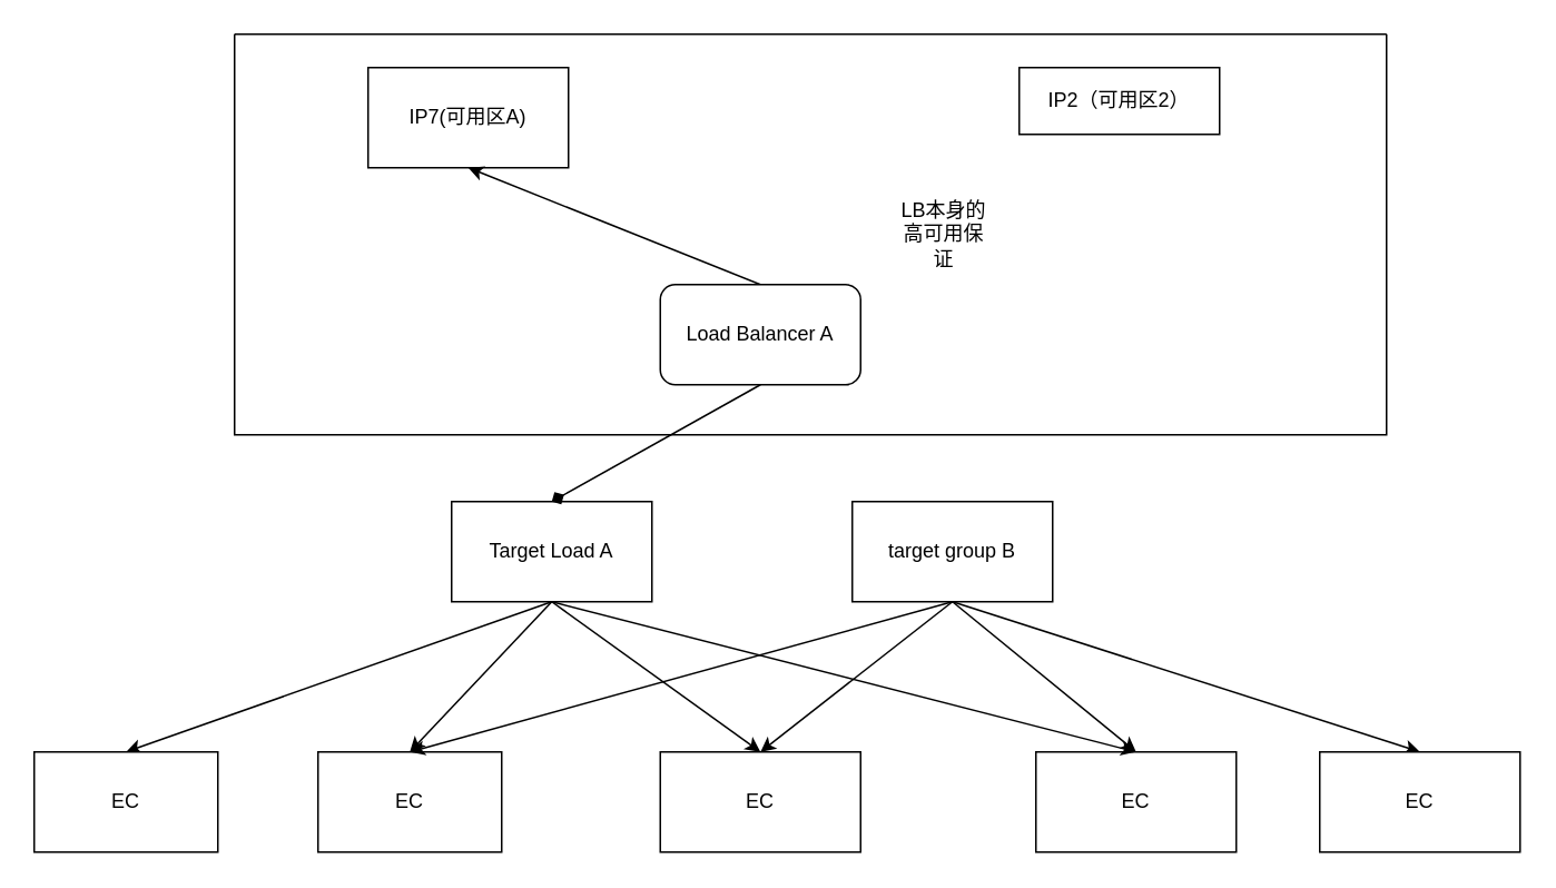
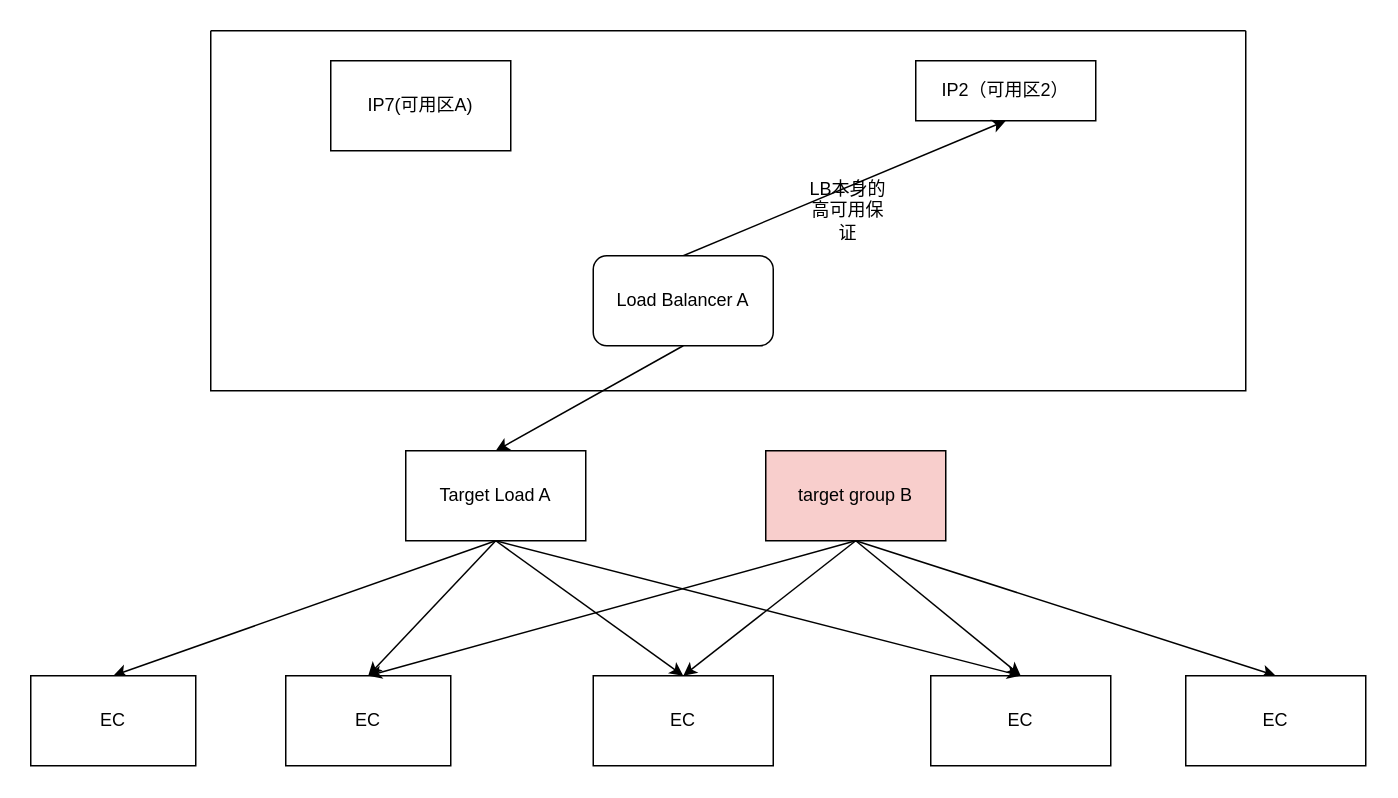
  <mxCell id="0" />
  <mxCell id="1" parent="0" />
  <mxCell id="2" value="" style="swimlane;startSize=0;" vertex="1" parent="1"><mxGeometry x="140" y="20" width="690" height="240" as="geometry" /></mxCell>
  <mxCell id="3" value="IP2（可用区2）" style="rounded=0;whiteSpace=wrap;html=1;" vertex="1" parent="2"><mxGeometry x="470" y="20" width="120" height="40" as="geometry" /></mxCell>
  <mxCell id="4" value="IP7(可用区A)" style="rounded=0;whiteSpace=wrap;html=1;" vertex="1" parent="2"><mxGeometry x="80" y="20" width="120" height="60" as="geometry" /></mxCell>
  <mxCell id="5" value="LB本身的高可用保证" style="text;html=1;strokeColor=none;fillColor=none;align=center;verticalAlign=middle;whiteSpace=wrap;rounded=0;" vertex="1" parent="2"><mxGeometry x="395" y="105" width="60" height="30" as="geometry" /></mxCell>
  <mxCell id="6" value="EC" style="rounded=0;whiteSpace=wrap;html=1;" vertex="1" parent="1"><mxGeometry x="190" y="450" width="110" height="60" as="geometry" /></mxCell>
  <mxCell id="7" value="EC" style="rounded=0;whiteSpace=wrap;html=1;" vertex="1" parent="1"><mxGeometry x="395" y="450" width="120" height="60" as="geometry" /></mxCell>
  <mxCell id="8" value="EC" style="rounded=0;whiteSpace=wrap;html=1;" vertex="1" parent="1"><mxGeometry x="620" y="450" width="120" height="60" as="geometry" /></mxCell>
  <mxCell id="9" style="rounded=0;orthogonalLoop=1;jettySize=auto;html=1;entryX=0.5;entryY=0;entryDx=0;entryDy=0;" edge="1" parent="1" target="6"><mxGeometry relative="1" as="geometry"><mxPoint x="330" y="360" as="sourcePoint" /></mxGeometry></mxCell>
  <mxCell id="10" style="edgeStyle=none;rounded=0;orthogonalLoop=1;jettySize=auto;html=1;entryX=0.5;entryY=0;entryDx=0;entryDy=0;exitX=0.5;exitY=1;exitDx=0;exitDy=0;" edge="1" parent="1" source="13" target="7"><mxGeometry relative="1" as="geometry" /></mxCell>
  <mxCell id="11" style="edgeStyle=none;rounded=0;orthogonalLoop=1;jettySize=auto;html=1;entryX=0.5;entryY=0;entryDx=0;entryDy=0;exitX=0.5;exitY=1;exitDx=0;exitDy=0;" edge="1" parent="1" source="13" target="8"><mxGeometry relative="1" as="geometry" /></mxCell>
  <mxCell id="12" style="edgeStyle=none;rounded=0;orthogonalLoop=1;jettySize=auto;html=1;entryX=0.5;entryY=0;entryDx=0;entryDy=0;exitX=0.5;exitY=1;exitDx=0;exitDy=0;" edge="1" parent="1" source="13" target="24"><mxGeometry relative="1" as="geometry" /></mxCell>
  <mxCell id="13" value="Target Load A" style="rounded=0;whiteSpace=wrap;html=1;" vertex="1" parent="1"><mxGeometry x="270" y="300" width="120" height="60" as="geometry" /></mxCell>
  <mxCell id="14" style="edgeStyle=none;rounded=0;orthogonalLoop=1;jettySize=auto;html=1;entryX=0.5;entryY=0;entryDx=0;entryDy=0;exitX=0.5;exitY=1;exitDx=0;exitDy=0;" edge="1" parent="1" source="18" target="6"><mxGeometry relative="1" as="geometry" /></mxCell>
  <mxCell id="15" style="edgeStyle=none;rounded=0;orthogonalLoop=1;jettySize=auto;html=1;entryX=0.5;entryY=0;entryDx=0;entryDy=0;exitX=0.5;exitY=1;exitDx=0;exitDy=0;" edge="1" parent="1" source="18" target="7"><mxGeometry relative="1" as="geometry" /></mxCell>
  <mxCell id="16" style="edgeStyle=none;rounded=0;orthogonalLoop=1;jettySize=auto;html=1;entryX=0.5;entryY=0;entryDx=0;entryDy=0;exitX=0.5;exitY=1;exitDx=0;exitDy=0;" edge="1" parent="1" source="18" target="8"><mxGeometry relative="1" as="geometry" /></mxCell>
  <mxCell id="17" style="edgeStyle=none;rounded=0;orthogonalLoop=1;jettySize=auto;html=1;entryX=0.5;entryY=0;entryDx=0;entryDy=0;" edge="1" parent="1" target="23"><mxGeometry relative="1" as="geometry"><mxPoint x="570" y="360" as="sourcePoint" /></mxGeometry></mxCell>
- <mxCell id="18" value="target group B" style="rounded=0;whiteSpace=wrap;html=1;" vertex="1" parent="1"><mxGeometry x="510" y="300" width="120" height="60" as="geometry" /></mxCell>
- <mxCell id="19" style="edgeStyle=none;rounded=0;orthogonalLoop=1;jettySize=auto;html=1;entryX=0.5;entryY=0;entryDx=0;entryDy=0;exitX=0.5;exitY=1;exitDx=0;exitDy=0;endArrow=diamond;" edge="1" parent="1" source="22" target="13"><mxGeometry relative="1" as="geometry" /></mxCell>
- <mxCell id="21" style="edgeStyle=none;rounded=0;orthogonalLoop=1;jettySize=auto;html=1;entryX=0.5;entryY=1;entryDx=0;entryDy=0;exitX=0.5;exitY=0;exitDx=0;exitDy=0;" edge="1" parent="1" source="22" target="4"><mxGeometry relative="1" as="geometry" /></mxCell>
+ <mxCell id="18" value="target group B" style="rounded=0;whiteSpace=wrap;html=1;fillColor=#f8cecc;" vertex="1" parent="1"><mxGeometry x="510" y="300" width="120" height="60" as="geometry" /></mxCell>
+ <mxCell id="19" style="edgeStyle=none;rounded=0;orthogonalLoop=1;jettySize=auto;html=1;entryX=0.5;entryY=0;entryDx=0;entryDy=0;exitX=0.5;exitY=1;exitDx=0;exitDy=0;" edge="1" parent="1" source="22" target="13"><mxGeometry relative="1" as="geometry" /></mxCell>
+ <mxCell id="20" style="edgeStyle=none;rounded=0;orthogonalLoop=1;jettySize=auto;html=1;exitX=0.5;exitY=0;exitDx=0;exitDy=0;entryX=0.5;entryY=1;entryDx=0;entryDy=0;" edge="1" parent="1" source="22" target="3"><mxGeometry relative="1" as="geometry" /></mxCell>
  <mxCell id="22" value="Load Balancer A" style="whiteSpace=wrap;html=1;rounded=1;" vertex="1" parent="1"><mxGeometry x="395" y="170" width="120" height="60" as="geometry" /></mxCell>
  <mxCell id="23" value="EC" style="rounded=0;whiteSpace=wrap;html=1;" vertex="1" parent="1"><mxGeometry x="790" y="450" width="120" height="60" as="geometry" /></mxCell>
  <mxCell id="24" value="EC" style="rounded=0;whiteSpace=wrap;html=1;" vertex="1" parent="1"><mxGeometry x="20" y="450" width="110" height="60" as="geometry" /></mxCell>
